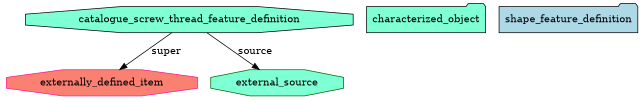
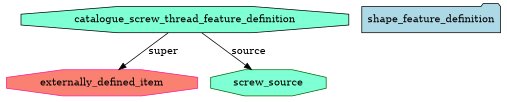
  digraph {
    node [color=black fillcolor=aquamarine shape=octagon style=filled]
    externally_defined_item [color=deeppink fillcolor=salmon]
    catalogue_screw_thread_feature_definition
-   external_source [color=darkgreen]
-   characterized_object [shape=folder]
+   external_source [color=darkgreen label=screw_source]
    shape_feature_definition [fillcolor=lightblue shape=folder]
    catalogue_screw_thread_feature_definition -> externally_defined_item [label=super]
    catalogue_screw_thread_feature_definition -> external_source [label=source]
  }
